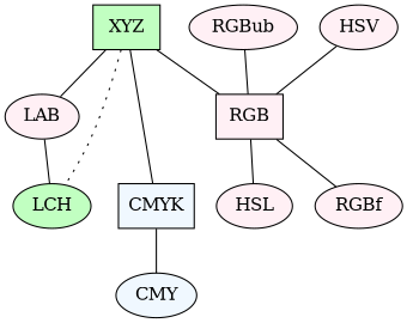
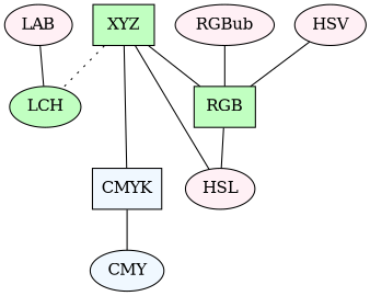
  graph {
    node [fillcolor=lavenderblush1 style=filled]
    XYZ [fillcolor=darkseagreen1 shape=box]
    LAB
    LCH [fillcolor=darkseagreen1]
    CMYK [fillcolor=aliceblue shape=box]
    CMY [fillcolor=aliceblue]
-   RGB [shape=box]
-   RGBf
+   RGB [fillcolor=darkseagreen1 shape=box]
    HSL
    RGBub
    HSV
    subgraph sub_1 {
      XYZ
      LAB
      LCH
    }
    subgraph sub_2 {
      CMYK
      CMY
    }
    subgraph sub_3 {
      RGB
-     RGBf
      HSL
      RGBub
      HSV
    }
-   XYZ -- LAB
+   XYZ -- HSL
    XYZ -- LCH [style=dotted]
    XYZ -- CMYK
    XYZ -- RGB
    LAB -- LCH
    CMYK -- CMY
    RGB -- CMYK [style=invis]
-   RGB -- RGBf
    RGB -- HSL
    RGBub -- RGB
    HSV -- RGB
-   HSV -- RGBf [style=invis]
  }
